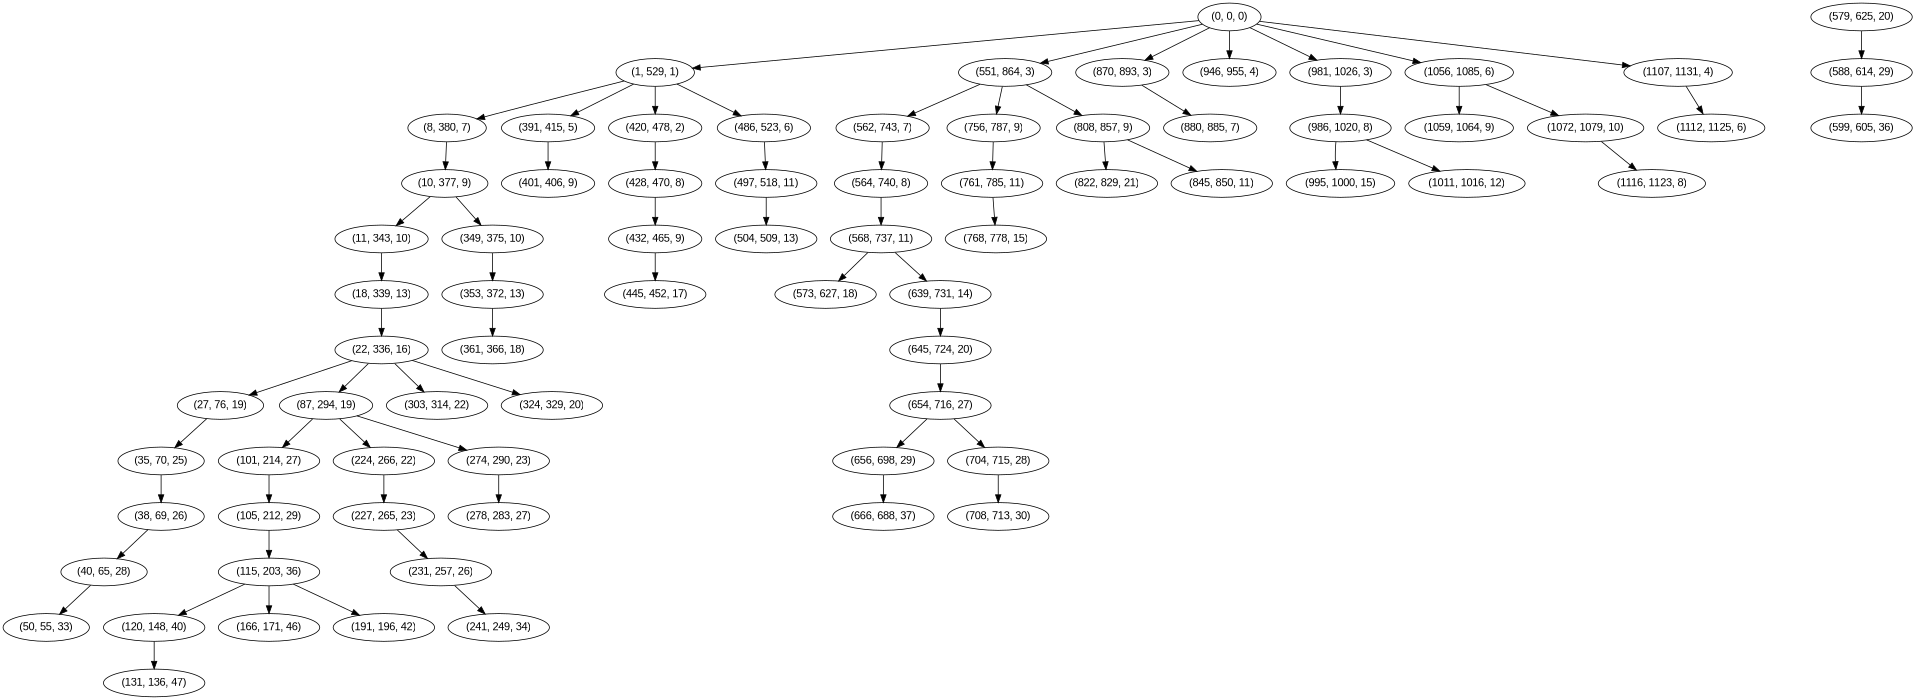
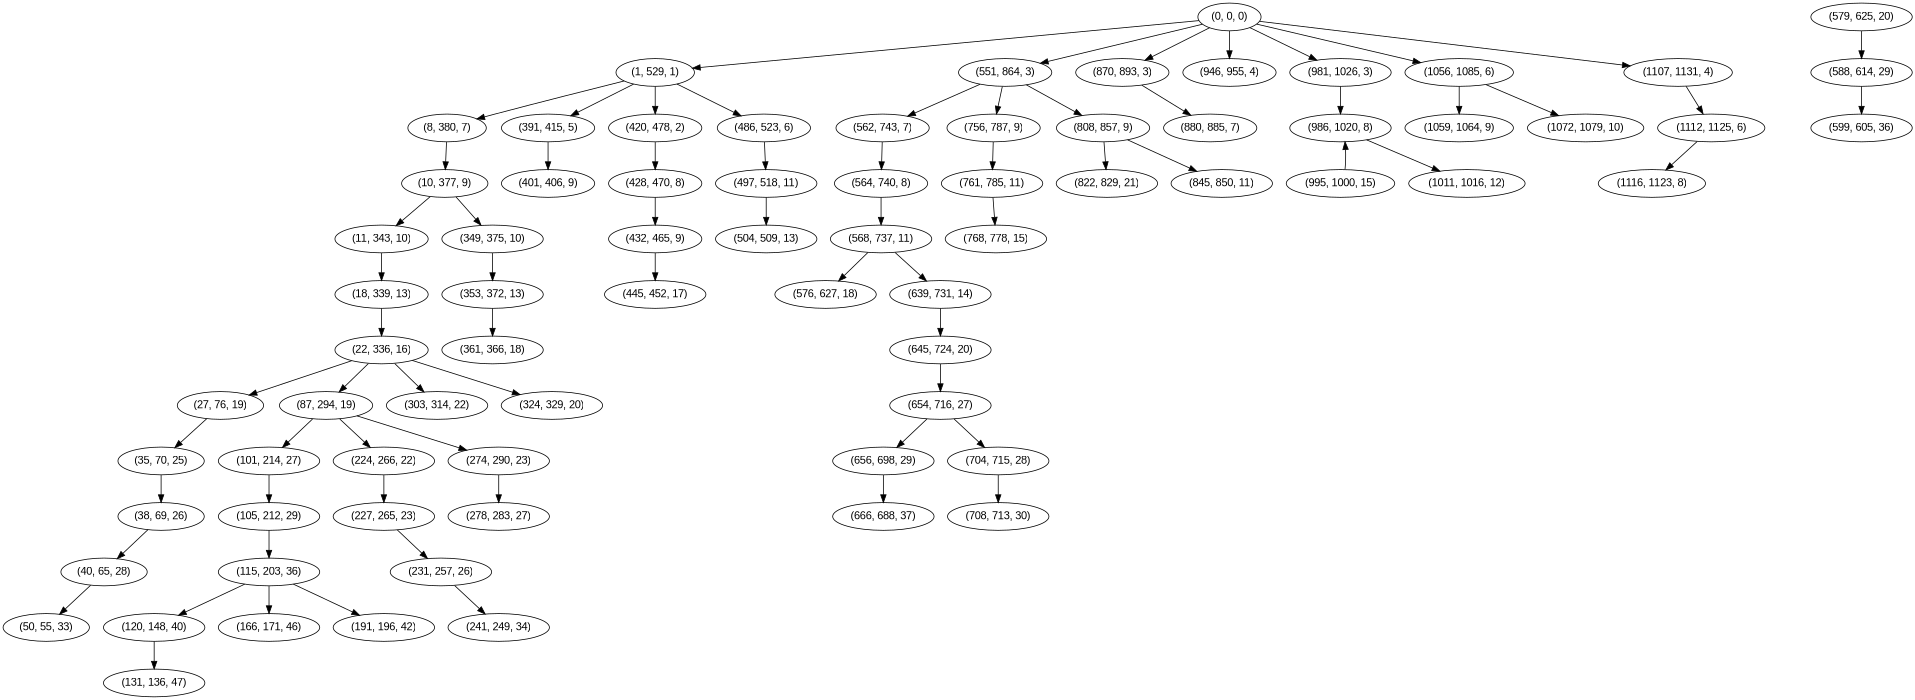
  digraph {
    fontname="Liberation Sans"
    node [fontname="Liberation Sans"]
    edge [fontname="Liberation Sans"]
    "(0, 0, 0)"
    "(1, 529, 1)"
    "(551, 864, 3)"
    "(870, 893, 3)"
    "(946, 955, 4)"
    "(981, 1026, 3)"
    "(1056, 1085, 6)"
    "(1107, 1131, 4)"
    "(8, 380, 7)"
    "(391, 415, 5)"
    "(420, 478, 2)"
    "(486, 523, 6)"
    "(562, 743, 7)"
    "(756, 787, 9)"
    "(808, 857, 9)"
    "(880, 885, 7)"
    "(986, 1020, 8)"
    "(1059, 1064, 9)"
    "(1072, 1079, 10)"
    "(1112, 1125, 6)"
    "(10, 377, 9)"
    "(401, 406, 9)"
    "(428, 470, 8)"
    "(497, 518, 11)"
    "(11, 343, 10)"
    "(349, 375, 10)"
    "(18, 339, 13)"
    "(353, 372, 13)"
    "(22, 336, 16)"
    "(27, 76, 19)"
    "(87, 294, 19)"
    "(303, 314, 22)"
    "(324, 329, 20)"
    "(35, 70, 25)"
    "(101, 214, 27)"
    "(224, 266, 22)"
    "(274, 290, 23)"
    "(38, 69, 26)"
    "(40, 65, 28)"
    "(50, 55, 33)"
    "(105, 212, 29)"
    "(227, 265, 23)"
    "(278, 283, 27)"
    "(115, 203, 36)"
    "(120, 148, 40)"
    "(166, 171, 46)"
    "(191, 196, 42)"
    "(131, 136, 47)"
    "(231, 257, 26)"
    "(241, 249, 34)"
    "(361, 366, 18)"
    "(432, 465, 9)"
    "(445, 452, 17)"
    "(504, 509, 13)"
    "(564, 740, 8)"
    "(761, 785, 11)"
    "(822, 829, 21)"
    "(845, 850, 11)"
    "(568, 737, 11)"
-   "(576, 627, 18)" [label="(573, 627, 18)"]
+   "(576, 627, 18)"
    "(639, 731, 14)"
    "(645, 724, 20)"
    "(579, 625, 20)"
    "(588, 614, 29)"
    "(599, 605, 36)"
    "(654, 716, 27)"
    "(656, 698, 29)"
    "(704, 715, 28)"
    "(666, 688, 37)"
    "(708, 713, 30)"
    "(768, 778, 15)"
    "(995, 1000, 15)"
    "(1011, 1016, 12)"
    "(1116, 1123, 8)"
    "(0, 0, 0)" -> "(1, 529, 1)"
    "(0, 0, 0)" -> "(551, 864, 3)"
    "(0, 0, 0)" -> "(870, 893, 3)"
    "(0, 0, 0)" -> "(946, 955, 4)"
    "(0, 0, 0)" -> "(981, 1026, 3)"
    "(0, 0, 0)" -> "(1056, 1085, 6)"
    "(0, 0, 0)" -> "(1107, 1131, 4)"
    "(1, 529, 1)" -> "(8, 380, 7)"
    "(1, 529, 1)" -> "(391, 415, 5)"
    "(1, 529, 1)" -> "(420, 478, 2)"
    "(1, 529, 1)" -> "(486, 523, 6)"
    "(551, 864, 3)" -> "(562, 743, 7)"
    "(551, 864, 3)" -> "(756, 787, 9)"
    "(551, 864, 3)" -> "(808, 857, 9)"
    "(870, 893, 3)" -> "(880, 885, 7)"
    "(981, 1026, 3)" -> "(986, 1020, 8)"
    "(1056, 1085, 6)" -> "(1059, 1064, 9)"
    "(1056, 1085, 6)" -> "(1072, 1079, 10)"
    "(1107, 1131, 4)" -> "(1112, 1125, 6)"
    "(8, 380, 7)" -> "(10, 377, 9)"
    "(391, 415, 5)" -> "(401, 406, 9)"
    "(420, 478, 2)" -> "(428, 470, 8)"
    "(486, 523, 6)" -> "(497, 518, 11)"
    "(562, 743, 7)" -> "(564, 740, 8)"
    "(756, 787, 9)" -> "(761, 785, 11)"
    "(808, 857, 9)" -> "(822, 829, 21)"
    "(808, 857, 9)" -> "(845, 850, 11)"
-   "(986, 1020, 8)" -> "(995, 1000, 15)"
+   "(995, 1000, 15)" -> "(986, 1020, 8)"
    "(986, 1020, 8)" -> "(1011, 1016, 12)"
-   "(1072, 1079, 10)" -> "(1116, 1123, 8)"
+   "(1112, 1125, 6)" -> "(1116, 1123, 8)"
    "(10, 377, 9)" -> "(11, 343, 10)"
    "(10, 377, 9)" -> "(349, 375, 10)"
    "(428, 470, 8)" -> "(432, 465, 9)"
    "(497, 518, 11)" -> "(504, 509, 13)"
    "(11, 343, 10)" -> "(18, 339, 13)"
    "(349, 375, 10)" -> "(353, 372, 13)"
    "(18, 339, 13)" -> "(22, 336, 16)"
    "(353, 372, 13)" -> "(361, 366, 18)"
    "(22, 336, 16)" -> "(27, 76, 19)"
    "(22, 336, 16)" -> "(87, 294, 19)"
    "(22, 336, 16)" -> "(303, 314, 22)"
    "(22, 336, 16)" -> "(324, 329, 20)"
    "(27, 76, 19)" -> "(35, 70, 25)"
    "(87, 294, 19)" -> "(101, 214, 27)"
    "(87, 294, 19)" -> "(224, 266, 22)"
    "(87, 294, 19)" -> "(274, 290, 23)"
    "(35, 70, 25)" -> "(38, 69, 26)"
    "(101, 214, 27)" -> "(105, 212, 29)"
    "(224, 266, 22)" -> "(227, 265, 23)"
    "(274, 290, 23)" -> "(278, 283, 27)"
    "(38, 69, 26)" -> "(40, 65, 28)"
    "(40, 65, 28)" -> "(50, 55, 33)"
    "(105, 212, 29)" -> "(115, 203, 36)"
    "(227, 265, 23)" -> "(231, 257, 26)"
    "(115, 203, 36)" -> "(120, 148, 40)"
    "(115, 203, 36)" -> "(166, 171, 46)"
    "(115, 203, 36)" -> "(191, 196, 42)"
    "(120, 148, 40)" -> "(131, 136, 47)"
    "(231, 257, 26)" -> "(241, 249, 34)"
    "(432, 465, 9)" -> "(445, 452, 17)"
    "(564, 740, 8)" -> "(568, 737, 11)"
    "(761, 785, 11)" -> "(768, 778, 15)"
    "(568, 737, 11)" -> "(576, 627, 18)"
    "(568, 737, 11)" -> "(639, 731, 14)"
    "(639, 731, 14)" -> "(645, 724, 20)"
    "(645, 724, 20)" -> "(654, 716, 27)"
    "(579, 625, 20)" -> "(588, 614, 29)"
    "(588, 614, 29)" -> "(599, 605, 36)"
    "(654, 716, 27)" -> "(656, 698, 29)"
    "(654, 716, 27)" -> "(704, 715, 28)"
    "(656, 698, 29)" -> "(666, 688, 37)"
    "(704, 715, 28)" -> "(708, 713, 30)"
  }
